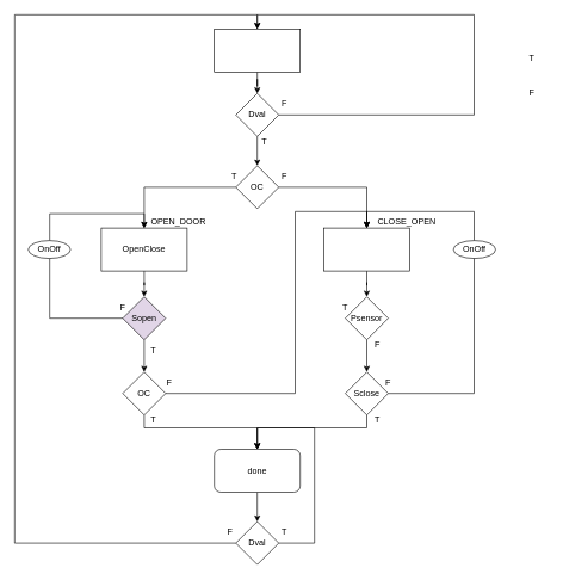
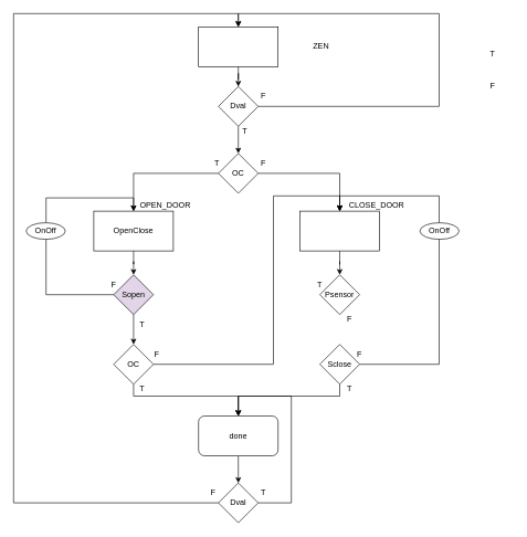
  <mxCell id="0" />
  <mxCell id="1" parent="0" />
  <mxCell id="2" style="edgeStyle=orthogonalEdgeStyle;rounded=0;orthogonalLoop=1;jettySize=auto;html=1;" edge="1" parent="1" source="3" target="8"><mxGeometry relative="1" as="geometry" /></mxCell>
  <mxCell id="3" value="" style="rounded=0;whiteSpace=wrap;html=1;" vertex="1" parent="1"><mxGeometry x="299" y="40" width="120" height="60" as="geometry" /></mxCell>
  <mxCell id="4" style="edgeStyle=orthogonalEdgeStyle;rounded=0;orthogonalLoop=1;jettySize=auto;html=1;" edge="1" parent="1" source="5" target="11"><mxGeometry relative="1" as="geometry" /></mxCell>
  <mxCell id="5" value="OpenClose" style="rounded=0;whiteSpace=wrap;html=1;" vertex="1" parent="1"><mxGeometry x="141" y="318" width="120" height="60" as="geometry" /></mxCell>
  <mxCell id="6" style="edgeStyle=orthogonalEdgeStyle;rounded=0;orthogonalLoop=1;jettySize=auto;html=1;" edge="1" parent="1" source="8" target="27"><mxGeometry relative="1" as="geometry" /></mxCell>
  <mxCell id="7" style="edgeStyle=orthogonalEdgeStyle;rounded=0;orthogonalLoop=1;jettySize=auto;html=1;entryX=0.5;entryY=0;entryDx=0;entryDy=0;" edge="1" parent="1" source="8" target="3"><mxGeometry relative="1" as="geometry"><Array as="points"><mxPoint x="662" y="160" /><mxPoint x="662" y="20" /><mxPoint x="359" y="20" /></Array></mxGeometry></mxCell>
  <mxCell id="8" value="Dval" style="rhombus;whiteSpace=wrap;html=1;" vertex="1" parent="1"><mxGeometry x="329" y="130" width="60" height="60" as="geometry" /></mxCell>
  <mxCell id="9" style="edgeStyle=orthogonalEdgeStyle;rounded=0;orthogonalLoop=1;jettySize=auto;html=1;exitX=0;exitY=0.5;exitDx=0;exitDy=0;entryX=0.5;entryY=0;entryDx=0;entryDy=0;" edge="1" parent="1" source="11" target="5"><mxGeometry relative="1" as="geometry"><Array as="points"><mxPoint x="69" y="444" /><mxPoint x="69" y="298" /><mxPoint x="201" y="298" /></Array></mxGeometry></mxCell>
  <mxCell id="10" style="edgeStyle=orthogonalEdgeStyle;rounded=0;orthogonalLoop=1;jettySize=auto;html=1;" edge="1" parent="1" source="11" target="16"><mxGeometry relative="1" as="geometry" /></mxCell>
  <mxCell id="11" value="Sopen" style="rhombus;whiteSpace=wrap;html=1;fillColor=#e1d5e7;" vertex="1" parent="1"><mxGeometry x="171" y="414" width="60" height="60" as="geometry" /></mxCell>
  <mxCell id="12" style="edgeStyle=orthogonalEdgeStyle;rounded=0;orthogonalLoop=1;jettySize=auto;html=1;" edge="1" parent="1" source="13" target="22"><mxGeometry relative="1" as="geometry" /></mxCell>
  <mxCell id="13" value="" style="rounded=0;whiteSpace=wrap;html=1;" vertex="1" parent="1"><mxGeometry x="452" y="318" width="120" height="60" as="geometry" /></mxCell>
  <mxCell id="14" style="edgeStyle=orthogonalEdgeStyle;rounded=0;orthogonalLoop=1;jettySize=auto;html=1;" edge="1" parent="1" source="16" target="24"><mxGeometry relative="1" as="geometry"><Array as="points"><mxPoint x="201" y="597" /><mxPoint x="359" y="597" /></Array></mxGeometry></mxCell>
  <mxCell id="15" style="edgeStyle=orthogonalEdgeStyle;rounded=0;orthogonalLoop=1;jettySize=auto;html=1;entryX=0.5;entryY=0;entryDx=0;entryDy=0;" edge="1" parent="1" source="16" target="13"><mxGeometry relative="1" as="geometry"><Array as="points"><mxPoint x="412" y="549" /><mxPoint x="412" y="295" /><mxPoint x="512" y="295" /></Array></mxGeometry></mxCell>
  <mxCell id="16" value="OC" style="rhombus;whiteSpace=wrap;html=1;" vertex="1" parent="1"><mxGeometry x="171" y="519" width="60" height="60" as="geometry" /></mxCell>
- <mxCell id="18" value="CLOSE_OPEN" style="text;html=1;strokeColor=none;fillColor=none;align=center;verticalAlign=middle;whiteSpace=wrap;rounded=0;" vertex="1" parent="1"><mxGeometry x="518" y="295" width="100" height="30" as="geometry" /></mxCell>
+ <mxCell id="17" value="ZEN" style="text;html=1;strokeColor=none;fillColor=none;align=center;verticalAlign=middle;whiteSpace=wrap;rounded=0;" vertex="1" parent="1"><mxGeometry x="429" y="60" width="110" height="20" as="geometry" /></mxCell>
+ <mxCell id="18" value="CLOSE_DOOR" style="text;html=1;strokeColor=none;fillColor=none;align=center;verticalAlign=middle;whiteSpace=wrap;rounded=0;" vertex="1" parent="1"><mxGeometry x="518" y="295" width="100" height="30" as="geometry" /></mxCell>
  <mxCell id="19" value="F" style="text;html=1;strokeColor=none;fillColor=none;align=center;verticalAlign=middle;whiteSpace=wrap;rounded=0;" vertex="1" parent="1"><mxGeometry x="713" y="115" width="60" height="30" as="geometry" /></mxCell>
  <mxCell id="20" value="T" style="text;html=1;strokeColor=none;fillColor=none;align=center;verticalAlign=middle;whiteSpace=wrap;rounded=0;" vertex="1" parent="1"><mxGeometry x="713" y="66" width="60" height="30" as="geometry" /></mxCell>
- <mxCell id="21" style="edgeStyle=orthogonalEdgeStyle;rounded=0;orthogonalLoop=1;jettySize=auto;html=1;" edge="1" parent="1" source="22" target="33"><mxGeometry relative="1" as="geometry" /></mxCell>
  <mxCell id="22" value="Psensor" style="rhombus;whiteSpace=wrap;html=1;" vertex="1" parent="1"><mxGeometry x="482" y="414" width="60" height="60" as="geometry" /></mxCell>
  <mxCell id="23" style="edgeStyle=orthogonalEdgeStyle;rounded=0;orthogonalLoop=1;jettySize=auto;html=1;" edge="1" parent="1" source="24" target="30"><mxGeometry relative="1" as="geometry" /></mxCell>
  <mxCell id="24" value="done" style="whiteSpace=wrap;html=1;rounded=1;" vertex="1" parent="1"><mxGeometry x="299" y="627" width="120" height="60" as="geometry" /></mxCell>
  <mxCell id="25" style="edgeStyle=orthogonalEdgeStyle;rounded=0;orthogonalLoop=1;jettySize=auto;html=1;" edge="1" parent="1" source="27" target="5"><mxGeometry relative="1" as="geometry" /></mxCell>
  <mxCell id="26" style="edgeStyle=orthogonalEdgeStyle;rounded=0;orthogonalLoop=1;jettySize=auto;html=1;" edge="1" parent="1" source="27" target="13"><mxGeometry relative="1" as="geometry" /></mxCell>
  <mxCell id="27" value="OC" style="rhombus;whiteSpace=wrap;html=1;" vertex="1" parent="1"><mxGeometry x="329" y="231" width="60" height="60" as="geometry" /></mxCell>
  <mxCell id="28" style="edgeStyle=orthogonalEdgeStyle;rounded=0;orthogonalLoop=1;jettySize=auto;html=1;entryX=0.5;entryY=0;entryDx=0;entryDy=0;" edge="1" parent="1" source="30" target="3"><mxGeometry relative="1" as="geometry"><Array as="points"><mxPoint x="20" y="758" /><mxPoint x="20" y="20" /><mxPoint x="359" y="20" /></Array></mxGeometry></mxCell>
  <mxCell id="29" style="edgeStyle=orthogonalEdgeStyle;rounded=0;orthogonalLoop=1;jettySize=auto;html=1;entryX=0.5;entryY=0;entryDx=0;entryDy=0;" edge="1" parent="1" source="30" target="24"><mxGeometry relative="1" as="geometry"><Array as="points"><mxPoint x="439" y="758" /><mxPoint x="439" y="597" /><mxPoint x="359" y="597" /></Array></mxGeometry></mxCell>
  <mxCell id="30" value="Dval" style="rhombus;whiteSpace=wrap;html=1;" vertex="1" parent="1"><mxGeometry x="329" y="728" width="60" height="60" as="geometry" /></mxCell>
  <mxCell id="31" style="edgeStyle=orthogonalEdgeStyle;rounded=0;orthogonalLoop=1;jettySize=auto;html=1;" edge="1" parent="1" source="33" target="24"><mxGeometry relative="1" as="geometry"><Array as="points"><mxPoint x="512" y="597" /><mxPoint x="359" y="597" /></Array></mxGeometry></mxCell>
  <mxCell id="32" style="edgeStyle=orthogonalEdgeStyle;rounded=0;orthogonalLoop=1;jettySize=auto;html=1;entryX=0.5;entryY=0;entryDx=0;entryDy=0;" edge="1" parent="1" source="33" target="13"><mxGeometry relative="1" as="geometry"><Array as="points"><mxPoint x="662" y="549" /><mxPoint x="662" y="295" /><mxPoint x="512" y="295" /></Array></mxGeometry></mxCell>
  <mxCell id="33" value="Sclose" style="rhombus;whiteSpace=wrap;html=1;" vertex="1" parent="1"><mxGeometry x="482" y="519" width="60" height="60" as="geometry" /></mxCell>
  <mxCell id="34" value="OPEN_DOOR" style="text;html=1;strokeColor=none;fillColor=none;align=center;verticalAlign=middle;whiteSpace=wrap;rounded=0;" vertex="1" parent="1"><mxGeometry x="219" y="295" width="60" height="30" as="geometry" /></mxCell>
  <mxCell id="35" value="OnOff" style="ellipse;whiteSpace=wrap;html=1;" vertex="1" parent="1"><mxGeometry x="39" y="335.5" width="59" height="25" as="geometry" /></mxCell>
  <mxCell id="36" value="OnOff" style="ellipse;whiteSpace=wrap;html=1;" vertex="1" parent="1"><mxGeometry x="633" y="335.5" width="59" height="25" as="geometry" /></mxCell>
  <mxCell id="37" value="T" style="text;html=1;strokeColor=none;fillColor=none;align=center;verticalAlign=middle;whiteSpace=wrap;rounded=0;" vertex="1" parent="1"><mxGeometry x="339" y="182" width="60" height="30" as="geometry" /></mxCell>
  <mxCell id="38" value="T" style="text;html=1;strokeColor=none;fillColor=none;align=center;verticalAlign=middle;whiteSpace=wrap;rounded=0;" vertex="1" parent="1"><mxGeometry x="297" y="231" width="60" height="30" as="geometry" /></mxCell>
  <mxCell id="39" value="T" style="text;html=1;strokeColor=none;fillColor=none;align=center;verticalAlign=middle;whiteSpace=wrap;rounded=0;" vertex="1" parent="1"><mxGeometry x="184" y="474" width="60" height="30" as="geometry" /></mxCell>
  <mxCell id="40" value="T" style="text;html=1;strokeColor=none;fillColor=none;align=center;verticalAlign=middle;whiteSpace=wrap;rounded=0;" vertex="1" parent="1"><mxGeometry x="184" y="571" width="60" height="30" as="geometry" /></mxCell>
  <mxCell id="41" value="T" style="text;html=1;strokeColor=none;fillColor=none;align=center;verticalAlign=middle;whiteSpace=wrap;rounded=0;" vertex="1" parent="1"><mxGeometry x="452" y="414" width="60" height="30" as="geometry" /></mxCell>
  <mxCell id="42" value="T" style="text;html=1;strokeColor=none;fillColor=none;align=center;verticalAlign=middle;whiteSpace=wrap;rounded=0;" vertex="1" parent="1"><mxGeometry x="497" y="571" width="60" height="30" as="geometry" /></mxCell>
  <mxCell id="43" value="F" style="text;html=1;strokeColor=none;fillColor=none;align=center;verticalAlign=middle;whiteSpace=wrap;rounded=0;" vertex="1" parent="1"><mxGeometry x="367" y="231" width="60" height="30" as="geometry" /></mxCell>
  <mxCell id="44" value="F" style="text;html=1;strokeColor=none;fillColor=none;align=center;verticalAlign=middle;whiteSpace=wrap;rounded=0;" vertex="1" parent="1"><mxGeometry x="497" y="466" width="60" height="30" as="geometry" /></mxCell>
  <mxCell id="45" value="F" style="text;html=1;strokeColor=none;fillColor=none;align=center;verticalAlign=middle;whiteSpace=wrap;rounded=0;" vertex="1" parent="1"><mxGeometry x="512" y="519" width="60" height="30" as="geometry" /></mxCell>
  <mxCell id="46" value="F" style="text;html=1;strokeColor=none;fillColor=none;align=center;verticalAlign=middle;whiteSpace=wrap;rounded=0;" vertex="1" parent="1"><mxGeometry x="206" y="519" width="60" height="30" as="geometry" /></mxCell>
  <mxCell id="47" value="F" style="text;html=1;strokeColor=none;fillColor=none;align=center;verticalAlign=middle;whiteSpace=wrap;rounded=0;" vertex="1" parent="1"><mxGeometry x="291" y="728" width="60" height="30" as="geometry" /></mxCell>
  <mxCell id="48" value="F" style="text;html=1;strokeColor=none;fillColor=none;align=center;verticalAlign=middle;whiteSpace=wrap;rounded=0;" vertex="1" parent="1"><mxGeometry x="367" y="130" width="60" height="30" as="geometry" /></mxCell>
  <mxCell id="49" value="F" style="text;html=1;strokeColor=none;fillColor=none;align=center;verticalAlign=middle;whiteSpace=wrap;rounded=0;" vertex="1" parent="1"><mxGeometry x="141" y="414" width="60" height="30" as="geometry" /></mxCell>
  <mxCell id="50" value="T" style="text;html=1;strokeColor=none;fillColor=none;align=center;verticalAlign=middle;whiteSpace=wrap;rounded=0;" vertex="1" parent="1"><mxGeometry x="367" y="728" width="60" height="30" as="geometry" /></mxCell>
